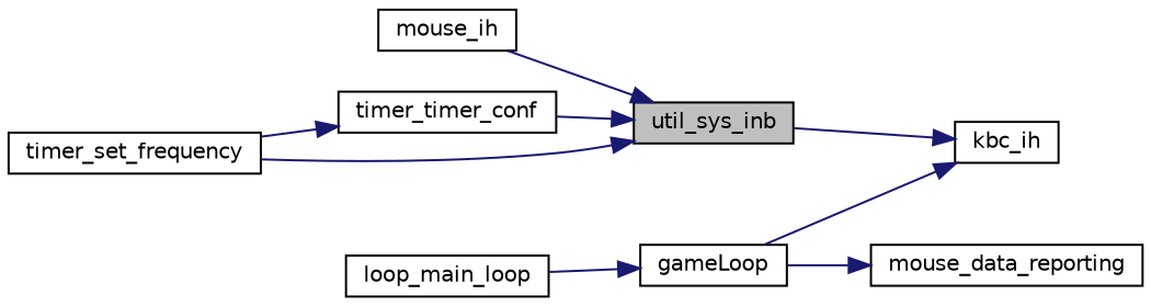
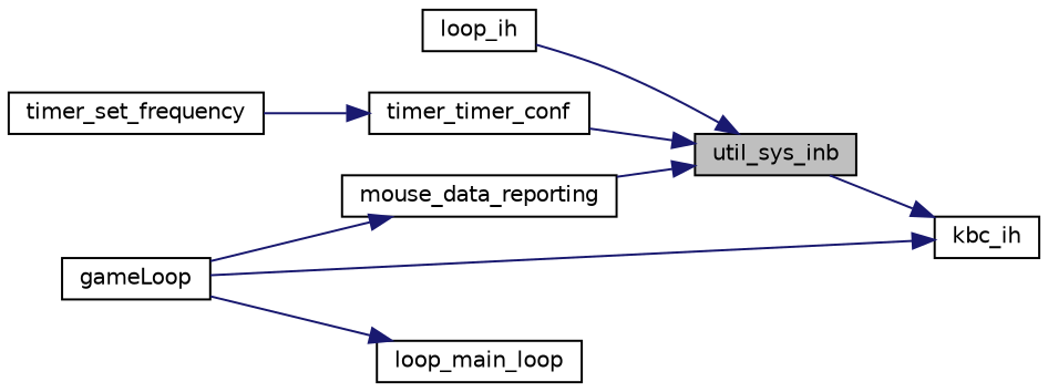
  digraph {
    rankdir=RL
    node [color=black fillcolor=white fontname=Helvetica fontsize=10 shape=record style=filled]
    edge [color=midnightblue dir=back fontname=Helvetica fontsize=10 labelfontname=Helvetica labelfontsize=10 style=solid]
    n1 [fillcolor=grey75 fontcolor=black height=0.2 label=util_sys_inb width=0.4]
    n2 [height=0.2 label=mouse_data_reporting width=0.4]
-   n3 [height=0.2 label=mouse_ih width=0.4]
+   n3 [height=0.2 label=loop_ih width=0.4]
    n4 [height=0.2 label=timer_timer_conf width=0.4]
    n5 [height=0.2 label=kbc_ih width=0.4]
    n6 [height=0.2 label=gameLoop width=0.4]
    n7 [height=0.2 label=timer_set_frequency width=0.4]
    n8 [height=0.2 label=loop_main_loop width=0.4]
-   n1 -> n7
+   n1 -> n2
    n1 -> n3
    n1 -> n4
    n2 -> n6
    n4 -> n7
    n5 -> n1
    n5 -> n6
-   n6 -> n8
+   n8 -> n6
  }
